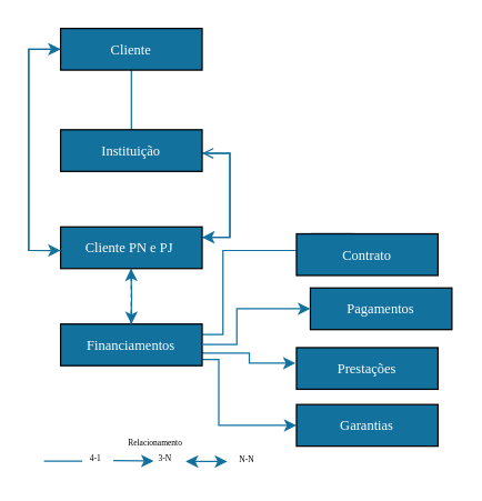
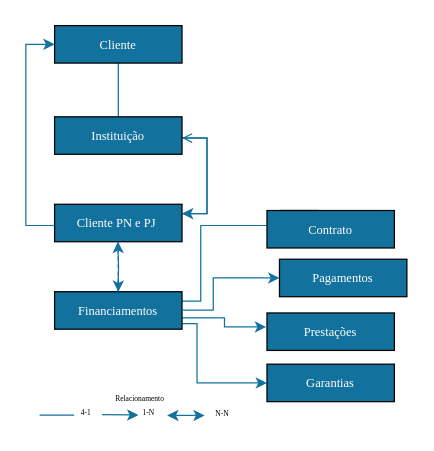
  <mxCell id="0" />
  <mxCell id="1" parent="0" />
  <mxCell id="2" value="" style="rounded=0;whiteSpace=wrap;html=1;" parent="1" vertex="1"><mxGeometry x="79" y="103" width="30" height="10" as="geometry" /></mxCell>
  <mxCell id="3" value="" style="rounded=0;whiteSpace=wrap;html=1;" parent="1" vertex="1"><mxGeometry x="224" y="168" width="30" height="20" as="geometry" /></mxCell>
  <mxCell id="4" style="edgeStyle=orthogonalEdgeStyle;rounded=0;orthogonalLoop=1;jettySize=auto;html=1;exitX=1;exitY=0.25;exitDx=0;exitDy=0;entryX=1;entryY=0.433;entryDx=0;entryDy=0;entryPerimeter=0;strokeColor=#13719E;endArrow=open;" parent="1" source="5" target="29" edge="1"><mxGeometry relative="1" as="geometry" /></mxCell>
  <mxCell id="5" value="&lt;font face=&quot;Verdana&quot; style=&quot;font-size: 10px&quot; color=&quot;#ffffff&quot;&gt;Cliente PN e PJ&amp;nbsp;&lt;/font&gt;" style="rounded=0;whiteSpace=wrap;html=1;fillColor=#13719E;strokeColor=#000000;flipV=1;" parent="1" vertex="1"><mxGeometry x="43" y="163" width="102" height="30" as="geometry" /></mxCell>
  <mxCell id="6" style="edgeStyle=orthogonalEdgeStyle;rounded=0;orthogonalLoop=1;jettySize=auto;html=1;exitX=0.5;exitY=1;exitDx=0;exitDy=0;" parent="1" source="5" target="5" edge="1"><mxGeometry relative="1" as="geometry" /></mxCell>
  <mxCell id="7" value="" style="edgeStyle=orthogonalEdgeStyle;rounded=0;orthogonalLoop=1;jettySize=auto;html=1;strokeColor=#13719E;exitX=0.5;exitY=1;exitDx=0;exitDy=0;entryX=0.5;entryY=0;entryDx=0;entryDy=0;" parent="1" source="9" target="2" edge="1"><mxGeometry relative="1" as="geometry"><mxPoint x="257" y="103" as="targetPoint" /></mxGeometry></mxCell>
- <mxCell id="8" style="edgeStyle=orthogonalEdgeStyle;rounded=0;orthogonalLoop=1;jettySize=auto;html=1;exitX=0;exitY=0.5;exitDx=0;exitDy=0;entryX=0;entryY=0.433;entryDx=0;entryDy=0;entryPerimeter=0;strokeColor=#13719E;" parent="1" source="9" target="5" edge="1"><mxGeometry relative="1" as="geometry"><Array as="points"><mxPoint x="20" y="35" /><mxPoint x="20" y="180" /></Array></mxGeometry></mxCell>
  <mxCell id="9" value="&lt;font face=&quot;Verdana&quot; style=&quot;font-size: 10px&quot; color=&quot;#ffffff&quot;&gt;Cliente&lt;/font&gt;" style="rounded=0;whiteSpace=wrap;html=1;fillColor=#13719E;strokeColor=#000000;flipV=1;" parent="1" vertex="1"><mxGeometry x="43" y="20" width="102" height="30" as="geometry" /></mxCell>
  <mxCell id="10" style="edgeStyle=orthogonalEdgeStyle;rounded=0;orthogonalLoop=1;jettySize=auto;html=1;strokeColor=#13719E;entryX=0.003;entryY=0.408;entryDx=0;entryDy=0;entryPerimeter=0;" parent="1" edge="1"><mxGeometry relative="1" as="geometry"><mxPoint x="145" y="254" as="sourcePoint" /><mxPoint x="212.306" y="261.24" as="targetPoint" /><Array as="points"><mxPoint x="179" y="254" /><mxPoint x="179" y="261" /><mxPoint x="212" y="261" /></Array></mxGeometry></mxCell>
  <mxCell id="11" style="edgeStyle=orthogonalEdgeStyle;rounded=0;orthogonalLoop=1;jettySize=auto;html=1;exitX=1;exitY=0.75;exitDx=0;exitDy=0;strokeColor=#13719E;entryX=0;entryY=0.5;entryDx=0;entryDy=0;" parent="1" target="17" edge="1"><mxGeometry relative="1" as="geometry"><mxPoint x="210" y="300" as="targetPoint" /><Array as="points"><mxPoint x="157" y="259" /><mxPoint x="157" y="306" /></Array><mxPoint x="145" y="258.5" as="sourcePoint" /></mxGeometry></mxCell>
  <mxCell id="12" style="edgeStyle=orthogonalEdgeStyle;rounded=0;orthogonalLoop=1;jettySize=auto;html=1;exitX=1;exitY=0.25;exitDx=0;exitDy=0;entryX=0;entryY=0.5;entryDx=0;entryDy=0;strokeColor=#13719E;" parent="1" source="13" target="3" edge="1"><mxGeometry relative="1" as="geometry"><Array as="points"><mxPoint x="160" y="241" /><mxPoint x="160" y="180" /><mxPoint x="224" y="180" /></Array></mxGeometry></mxCell>
  <mxCell id="13" value="&lt;font color=&quot;#ffffff&quot; face=&quot;Verdana&quot;&gt;&lt;span style=&quot;font-size: 10px&quot;&gt;Financiamentos&lt;/span&gt;&lt;/font&gt;" style="rounded=0;whiteSpace=wrap;html=1;fillColor=#13719E;strokeColor=#000000;" parent="1" vertex="1"><mxGeometry x="43" y="233" width="102" height="30" as="geometry" /></mxCell>
  <mxCell id="14" value="&lt;font face=&quot;Verdana&quot; style=&quot;font-size: 10px&quot; color=&quot;#ffffff&quot;&gt;Pagamentos&lt;/font&gt;" style="rounded=0;whiteSpace=wrap;html=1;fillColor=#13719E;strokeColor=#000000;" parent="1" vertex="1"><mxGeometry x="223" y="207" width="102" height="30" as="geometry" /></mxCell>
  <mxCell id="15" value="&lt;font face=&quot;Verdana&quot; style=&quot;font-size: 10px&quot; color=&quot;#ffffff&quot;&gt;Prestações&lt;/font&gt;" style="rounded=0;whiteSpace=wrap;html=1;fillColor=#13719E;strokeColor=#000000;" parent="1" vertex="1"><mxGeometry x="213" y="250" width="102" height="30" as="geometry" /></mxCell>
  <mxCell id="16" style="edgeStyle=orthogonalEdgeStyle;rounded=0;orthogonalLoop=1;jettySize=auto;html=1;exitX=0.5;exitY=1;exitDx=0;exitDy=0;strokeColor=#13719E;entryX=0.5;entryY=0;entryDx=0;entryDy=0;dashed=1;" parent="1" source="5" target="13" edge="1"><mxGeometry relative="1" as="geometry"><mxPoint x="104" y="198" as="sourcePoint" /><mxPoint x="168" y="243" as="targetPoint" /></mxGeometry></mxCell>
  <mxCell id="17" value="&lt;font face=&quot;Verdana&quot; style=&quot;font-size: 10px&quot; color=&quot;#ffffff&quot;&gt;Garantias&lt;/font&gt;" style="rounded=0;whiteSpace=wrap;html=1;fillColor=#13719E;strokeColor=#000000;" parent="1" vertex="1"><mxGeometry x="213" y="291" width="102" height="30" as="geometry" /></mxCell>
  <mxCell id="18" value="" style="group" parent="1" vertex="1" connectable="0"><mxGeometry x="31.004" y="304" width="210.996" height="35" as="geometry" /></mxCell>
  <mxCell id="19" value="" style="endArrow=classic;startArrow=classic;html=1;strokeColor=#13719E;" parent="18" edge="1"><mxGeometry width="50" height="50" relative="1" as="geometry"><mxPoint x="102.136" y="28.0" as="sourcePoint" /><mxPoint x="132.136" y="28.0" as="targetPoint" /></mxGeometry></mxCell>
  <mxCell id="20" value="&lt;font face=&quot;Verdana&quot; style=&quot;font-size: 6px&quot;&gt;N-N&lt;/font&gt;" style="text;html=1;align=center;verticalAlign=middle;resizable=0;points=[];autosize=1;" parent="18" vertex="1"><mxGeometry x="130.996" y="15" width="30" height="20" as="geometry" /></mxCell>
  <mxCell id="21" value="" style="endArrow=classic;html=1;strokeColor=#13719E;" parent="18" edge="1"><mxGeometry x="-20.434" y="-11" width="69.079" height="62.5" as="geometry"><mxPoint x="50.026" y="27.438" as="sourcePoint" /><mxPoint x="79.039" y="27.75" as="targetPoint" /><Array as="points" /></mxGeometry></mxCell>
  <mxCell id="22" value="" style="endArrow=none;html=1;strokeColor=#13719E;" parent="18" edge="1"><mxGeometry x="-2.763" y="-11" width="69.079" height="62.5" as="geometry"><mxPoint y="27.75" as="sourcePoint" /><mxPoint x="27.632" y="27.75" as="targetPoint" /></mxGeometry></mxCell>
  <mxCell id="23" value="&lt;font face=&quot;Verdana&quot; style=&quot;font-size: 6px&quot;&gt;4-1&lt;/font&gt;" style="text;html=1;align=center;verticalAlign=middle;resizable=0;points=[];autosize=1;container=0;" parent="18" vertex="1"><mxGeometry x="22.105" y="14" width="30" height="20" as="geometry" /></mxCell>
  <mxCell id="24" value="&lt;font face=&quot;Verdana&quot; style=&quot;font-size: 6px&quot;&gt;Relacionamento&lt;/font&gt;" style="text;html=1;strokeColor=none;fillColor=none;align=center;verticalAlign=middle;whiteSpace=wrap;rounded=0;container=0;" parent="18" vertex="1"><mxGeometry x="1" width="159" height="25" as="geometry" /></mxCell>
- <mxCell id="25" value="&lt;font face=&quot;Verdana&quot; style=&quot;font-size: 6px&quot;&gt;3-N&lt;/font&gt;" style="text;html=1;align=center;verticalAlign=middle;resizable=0;points=[];autosize=1;container=0;" parent="18" vertex="1"><mxGeometry x="72.132" y="14" width="30" height="20" as="geometry" /></mxCell>
+ <mxCell id="25" value="&lt;font face=&quot;Verdana&quot; style=&quot;font-size: 6px&quot;&gt;1-N&lt;/font&gt;" style="text;html=1;align=center;verticalAlign=middle;resizable=0;points=[];autosize=1;container=0;" parent="18" vertex="1"><mxGeometry x="72.132" y="14" width="30" height="20" as="geometry" /></mxCell>
  <mxCell id="26" value="&lt;font face=&quot;Verdana&quot; style=&quot;font-size: 10px&quot; color=&quot;#ffffff&quot;&gt;Contrato&lt;/font&gt;" style="rounded=0;whiteSpace=wrap;html=1;fillColor=#13719E;strokeColor=#000000;" parent="1" vertex="1"><mxGeometry x="213" y="168" width="102" height="30" as="geometry" /></mxCell>
  <mxCell id="27" style="edgeStyle=orthogonalEdgeStyle;rounded=0;orthogonalLoop=1;jettySize=auto;html=1;strokeColor=#13719E;entryX=0;entryY=0.5;entryDx=0;entryDy=0;" parent="1" target="14" edge="1"><mxGeometry relative="1" as="geometry"><mxPoint x="145" y="247.76" as="sourcePoint" /><mxPoint x="170" y="228" as="targetPoint" /><Array as="points"><mxPoint x="170" y="248" /><mxPoint x="170" y="222" /></Array></mxGeometry></mxCell>
  <mxCell id="28" style="edgeStyle=orthogonalEdgeStyle;rounded=0;orthogonalLoop=1;jettySize=auto;html=1;exitX=0.997;exitY=0.436;exitDx=0;exitDy=0;entryX=0.997;entryY=0.436;entryDx=0;entryDy=0;strokeColor=#13719E;entryPerimeter=0;exitPerimeter=0;" parent="1" edge="1"><mxGeometry relative="1" as="geometry"><mxPoint x="122.694" y="109.92" as="sourcePoint" /><mxPoint x="145" y="170.5" as="targetPoint" /><Array as="points"><mxPoint x="165" y="110" /><mxPoint x="165" y="171" /></Array></mxGeometry></mxCell>
  <mxCell id="29" value="&lt;font face=&quot;Verdana&quot; style=&quot;font-size: 10px&quot; color=&quot;#ffffff&quot;&gt;Instituição&lt;/font&gt;" style="rounded=0;whiteSpace=wrap;html=1;fillColor=#13719E;strokeColor=#000000;flipV=1;" parent="1" vertex="1"><mxGeometry x="43" y="93" width="102" height="30" as="geometry" /></mxCell>
  <mxCell id="30" style="edgeStyle=orthogonalEdgeStyle;rounded=0;orthogonalLoop=1;jettySize=auto;html=1;exitX=0;exitY=0.5;exitDx=0;exitDy=0;entryX=0;entryY=0.433;entryDx=0;entryDy=0;entryPerimeter=0;strokeColor=#13719E;" parent="1" edge="1"><mxGeometry relative="1" as="geometry"><mxPoint x="43" y="180" as="sourcePoint" /><mxPoint x="43" y="34.99" as="targetPoint" /><Array as="points"><mxPoint x="20" y="179.99" /><mxPoint x="20" y="34.99" /></Array></mxGeometry></mxCell>
  <mxCell id="31" style="edgeStyle=orthogonalEdgeStyle;rounded=0;orthogonalLoop=1;jettySize=auto;html=1;exitX=0.5;exitY=1;exitDx=0;exitDy=0;strokeColor=#13719E;entryX=0.5;entryY=0;entryDx=0;entryDy=0;" parent="1" edge="1"><mxGeometry relative="1" as="geometry"><mxPoint x="93.67" y="233" as="sourcePoint" /><mxPoint x="93.67" y="193" as="targetPoint" /></mxGeometry></mxCell>
